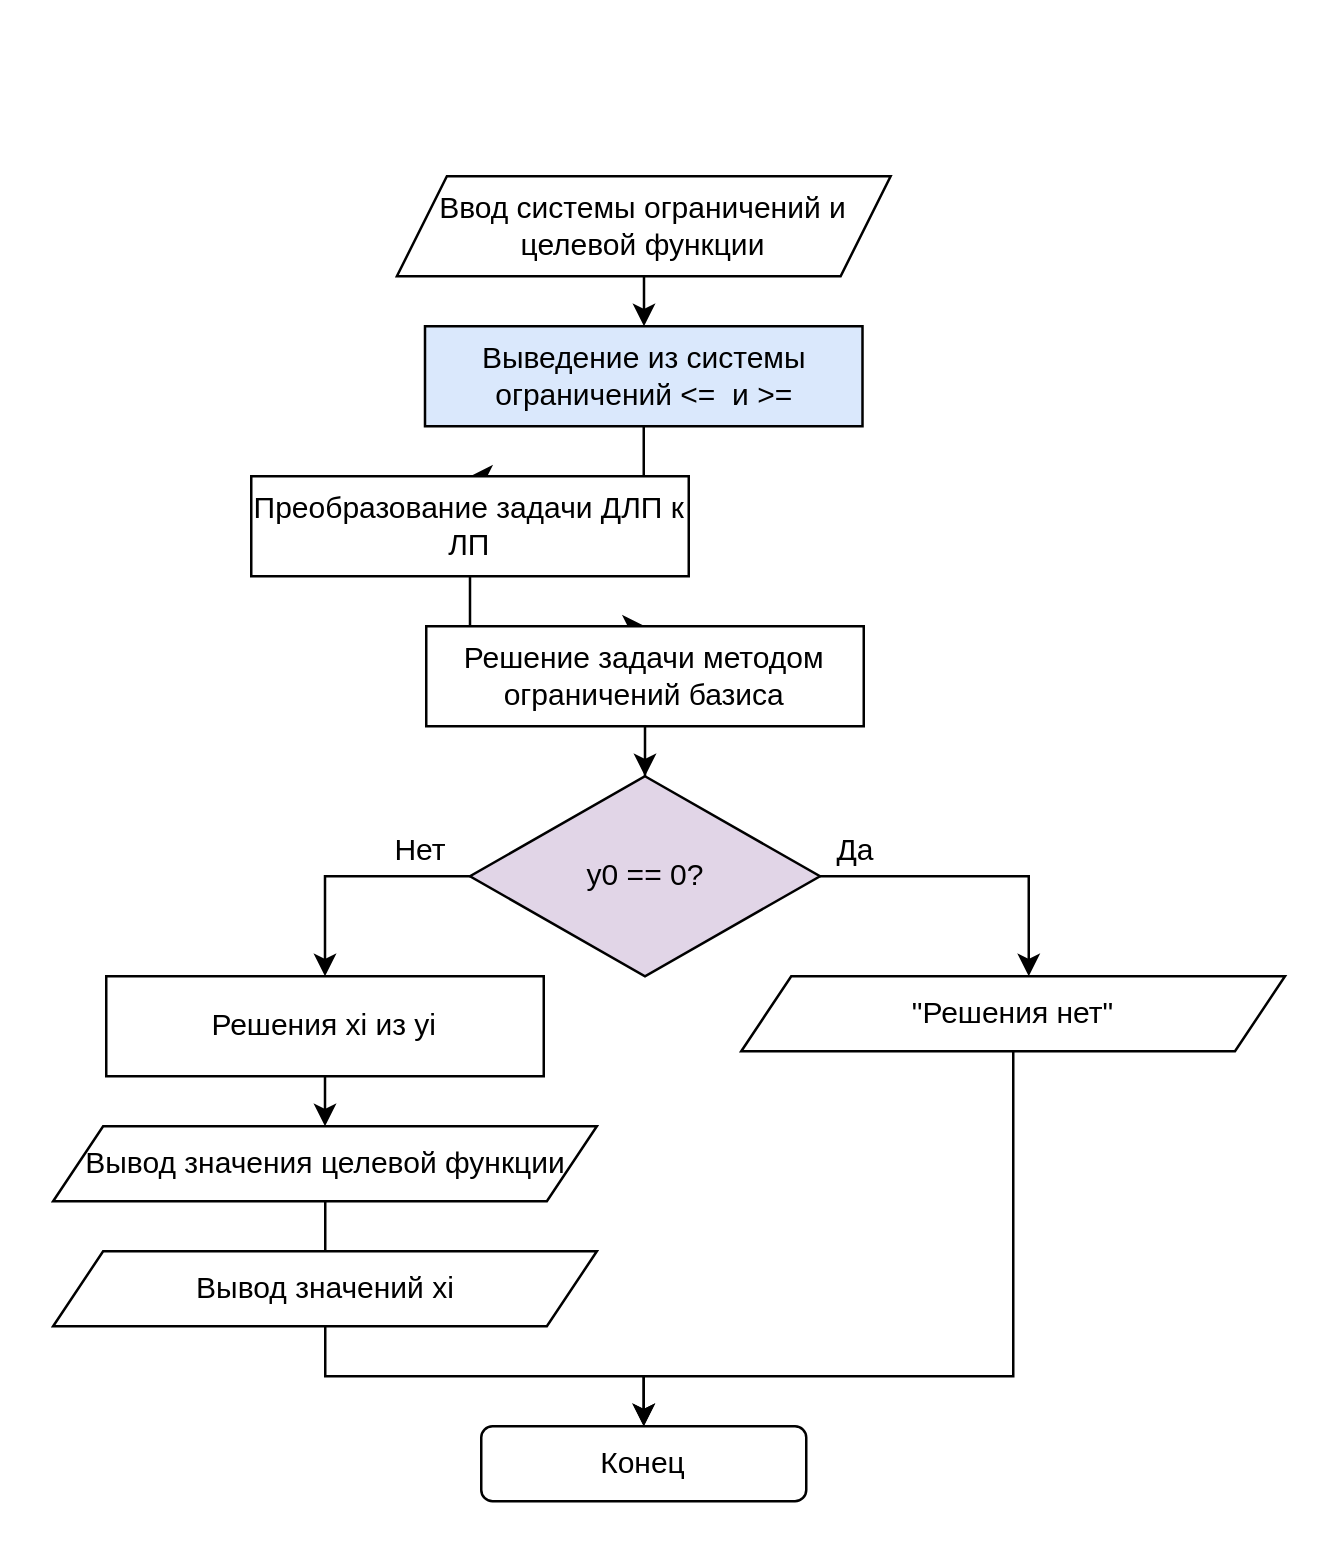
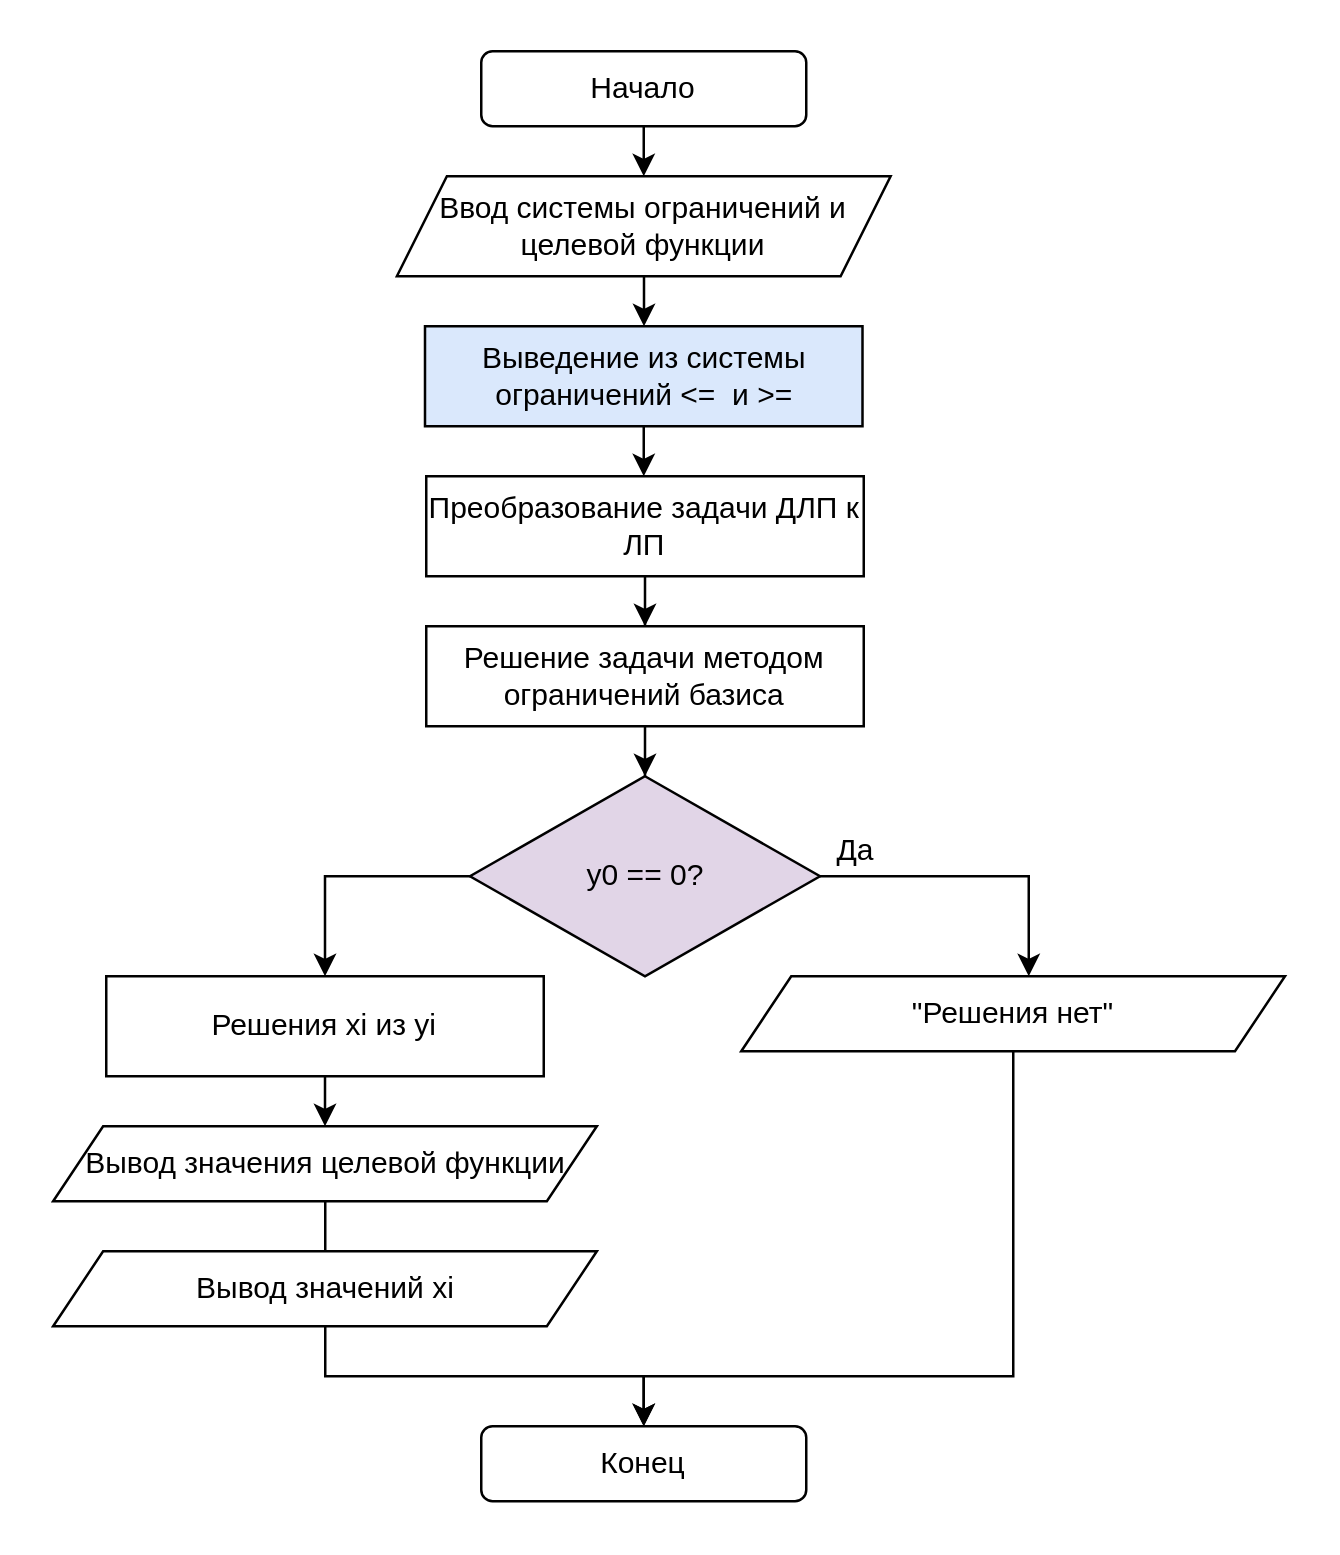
  <mxCell id="0" />
  <mxCell id="1" parent="0" />
+ <mxCell id="2" style="edgeStyle=orthogonalEdgeStyle;rounded=0;orthogonalLoop=1;jettySize=auto;html=1;" parent="1" source="3" target="6" edge="1"><mxGeometry relative="1" as="geometry" /></mxCell>
+ <mxCell id="3" value="Начало" style="rounded=1;whiteSpace=wrap;html=1;" parent="1" vertex="1"><mxGeometry x="192" y="20" width="130" height="30" as="geometry" /></mxCell>
  <mxCell id="4" value="Конец" style="rounded=1;whiteSpace=wrap;html=1;" parent="1" vertex="1"><mxGeometry x="192" y="570" width="130" height="30" as="geometry" /></mxCell>
  <mxCell id="5" style="edgeStyle=orthogonalEdgeStyle;rounded=0;orthogonalLoop=1;jettySize=auto;html=1;" parent="1" source="6" target="8" edge="1"><mxGeometry relative="1" as="geometry" /></mxCell>
  <mxCell id="6" value="Ввод системы ограничений и целевой функции" style="shape=parallelogram;perimeter=parallelogramPerimeter;whiteSpace=wrap;html=1;fixedSize=1;" parent="1" vertex="1"><mxGeometry x="158.25" y="70" width="197.5" height="40" as="geometry" /></mxCell>
  <mxCell id="7" style="edgeStyle=orthogonalEdgeStyle;rounded=0;orthogonalLoop=1;jettySize=auto;html=1;" parent="1" source="8" target="16" edge="1"><mxGeometry relative="1" as="geometry"><mxPoint x="352" y="200" as="targetPoint" /></mxGeometry></mxCell>
  <mxCell id="8" value="Выведение из системы ограничений &amp;lt;=&amp;nbsp; и &amp;gt;=" style="rounded=0;whiteSpace=wrap;html=1;fillColor=#dae8fc;" parent="1" vertex="1"><mxGeometry x="169.5" y="130" width="175" height="40" as="geometry" /></mxCell>
  <mxCell id="9" style="edgeStyle=orthogonalEdgeStyle;rounded=0;orthogonalLoop=1;jettySize=auto;html=1;" edge="1" parent="1" source="10" target="4"><mxGeometry relative="1" as="geometry"><Array as="points"><mxPoint x="405" y="550" /><mxPoint x="257" y="550" /></Array></mxGeometry></mxCell>
  <mxCell id="10" value="&quot;Решения нет&quot;" style="shape=parallelogram;perimeter=parallelogramPerimeter;whiteSpace=wrap;html=1;fixedSize=1;" parent="1" vertex="1"><mxGeometry x="296" y="390" width="217.5" height="30" as="geometry" /></mxCell>
  <mxCell id="11" style="edgeStyle=orthogonalEdgeStyle;rounded=0;orthogonalLoop=1;jettySize=auto;html=1;" edge="1" parent="1" source="13" target="10"><mxGeometry relative="1" as="geometry"><Array as="points"><mxPoint x="411" y="350" /></Array></mxGeometry></mxCell>
  <mxCell id="12" style="edgeStyle=orthogonalEdgeStyle;rounded=0;orthogonalLoop=1;jettySize=auto;html=1;entryX=0.5;entryY=0;entryDx=0;entryDy=0;" edge="1" parent="1" source="13" target="20"><mxGeometry relative="1" as="geometry"><Array as="points"><mxPoint x="130" y="350" /></Array></mxGeometry></mxCell>
  <mxCell id="13" value="y0 == 0?" style="rhombus;whiteSpace=wrap;html=1;fillColor=#e1d5e7;" parent="1" vertex="1"><mxGeometry x="187.5" y="310" width="140" height="80" as="geometry" /></mxCell>
  <mxCell id="14" value="Да" style="text;html=1;strokeColor=none;fillColor=none;align=center;verticalAlign=middle;whiteSpace=wrap;rounded=0;" parent="1" vertex="1"><mxGeometry x="322" y="330" width="40" height="20" as="geometry" /></mxCell>
  <mxCell id="15" style="edgeStyle=orthogonalEdgeStyle;rounded=0;orthogonalLoop=1;jettySize=auto;html=1;" edge="1" parent="1" source="16" target="18"><mxGeometry relative="1" as="geometry" /></mxCell>
- <mxCell id="16" value="Преобразование задачи ДЛП к ЛП" style="rounded=0;whiteSpace=wrap;html=1;" vertex="1" parent="1"><mxGeometry x="100" y="190" width="175" height="40" as="geometry" /></mxCell>
+ <mxCell id="16" value="Преобразование задачи ДЛП к ЛП" style="rounded=0;whiteSpace=wrap;html=1;" vertex="1" parent="1"><mxGeometry x="170" y="190" width="175" height="40" as="geometry" /></mxCell>
  <mxCell id="17" style="edgeStyle=orthogonalEdgeStyle;rounded=0;orthogonalLoop=1;jettySize=auto;html=1;" edge="1" parent="1" source="18" target="13"><mxGeometry relative="1" as="geometry" /></mxCell>
  <mxCell id="18" value="Решение задачи методом ограничений базиса" style="rounded=0;whiteSpace=wrap;html=1;" vertex="1" parent="1"><mxGeometry x="170" y="250" width="175" height="40" as="geometry" /></mxCell>
  <mxCell id="19" style="edgeStyle=orthogonalEdgeStyle;rounded=0;orthogonalLoop=1;jettySize=auto;html=1;" edge="1" parent="1" source="20" target="22"><mxGeometry relative="1" as="geometry" /></mxCell>
  <mxCell id="20" value="Решения xi из yi" style="rounded=0;whiteSpace=wrap;html=1;" vertex="1" parent="1"><mxGeometry x="42" y="390" width="175" height="40" as="geometry" /></mxCell>
  <mxCell id="21" style="edgeStyle=orthogonalEdgeStyle;rounded=0;orthogonalLoop=1;jettySize=auto;html=1;endArrow=none;" edge="1" parent="1" source="22" target="24"><mxGeometry relative="1" as="geometry" /></mxCell>
  <mxCell id="22" value="Вывод значения целевой функции" style="shape=parallelogram;perimeter=parallelogramPerimeter;whiteSpace=wrap;html=1;fixedSize=1;" vertex="1" parent="1"><mxGeometry x="20.75" y="450" width="217.5" height="30" as="geometry" /></mxCell>
  <mxCell id="23" style="edgeStyle=orthogonalEdgeStyle;rounded=0;orthogonalLoop=1;jettySize=auto;html=1;" edge="1" parent="1" source="24" target="4"><mxGeometry relative="1" as="geometry" /></mxCell>
  <mxCell id="24" value="Вывод значений xi" style="shape=parallelogram;perimeter=parallelogramPerimeter;whiteSpace=wrap;html=1;fixedSize=1;" vertex="1" parent="1"><mxGeometry x="20.75" y="500" width="217.5" height="30" as="geometry" /></mxCell>
- <mxCell id="25" value="Нет" style="text;html=1;strokeColor=none;fillColor=none;align=center;verticalAlign=middle;whiteSpace=wrap;rounded=0;" vertex="1" parent="1"><mxGeometry x="147.5" y="330" width="40" height="20" as="geometry" /></mxCell>
